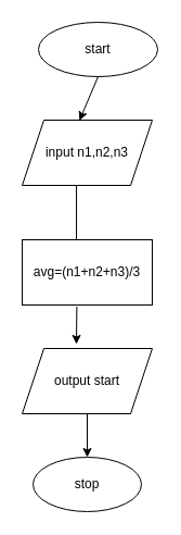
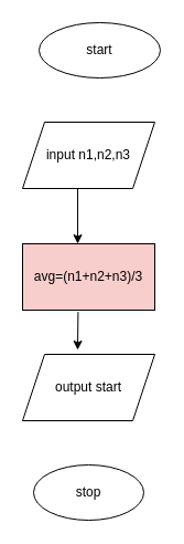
  <mxCell id="0" />
  <mxCell id="1" parent="0" />
  <mxCell id="2" value="start" style="ellipse;whiteSpace=wrap;html=1;" vertex="1" parent="1"><mxGeometry x="35" y="20" width="110" height="50" as="geometry" /></mxCell>
- <mxCell id="3" value="avg=(n1+n2+n3)/3" style="rounded=0;whiteSpace=wrap;html=1;" vertex="1" parent="1"><mxGeometry x="20" y="220" width="120" height="60" as="geometry" /></mxCell>
+ <mxCell id="3" value="avg=(n1+n2+n3)/3" style="rounded=0;whiteSpace=wrap;html=1;fillColor=#f8cecc;" vertex="1" parent="1"><mxGeometry x="20" y="220" width="120" height="60" as="geometry" /></mxCell>
  <mxCell id="4" value="input n1,n2,n3" style="shape=parallelogram;perimeter=parallelogramPerimeter;whiteSpace=wrap;html=1;fixedSize=1;" vertex="1" parent="1"><mxGeometry x="20" y="110" width="120" height="60" as="geometry" /></mxCell>
  <mxCell id="5" value="output start" style="shape=parallelogram;perimeter=parallelogramPerimeter;whiteSpace=wrap;html=1;fixedSize=1;" vertex="1" parent="1"><mxGeometry x="20" y="320" width="120" height="60" as="geometry" /></mxCell>
  <mxCell id="6" value="stop" style="ellipse;whiteSpace=wrap;html=1;" vertex="1" parent="1"><mxGeometry x="30" y="420" width="100" height="50" as="geometry" /></mxCell>
- <mxCell id="7" value="" style="endArrow=classic;html=1;rounded=0;exitX=0.5;exitY=1;exitDx=0;exitDy=0;entryX=0.44;entryY=0.007;entryDx=0;entryDy=0;entryPerimeter=0;" edge="1" parent="1" source="2" target="4"><mxGeometry width="50" height="50" relative="1" as="geometry"><mxPoint x="150" y="270" as="sourcePoint" /><mxPoint x="200" y="220" as="targetPoint" /></mxGeometry></mxCell>
- <mxCell id="8" value="" style="endArrow=none;html=1;rounded=0;exitX=0.417;exitY=1;exitDx=0;exitDy=0;exitPerimeter=0;entryX=0.417;entryY=0;entryDx=0;entryDy=0;entryPerimeter=0;" edge="1" parent="1" source="4" target="3"><mxGeometry width="50" height="50" relative="1" as="geometry"><mxPoint x="150" y="270" as="sourcePoint" /><mxPoint x="200" y="220" as="targetPoint" /></mxGeometry></mxCell>
+ <mxCell id="8" value="" style="endArrow=classic;html=1;rounded=0;exitX=0.417;exitY=1;exitDx=0;exitDy=0;exitPerimeter=0;entryX=0.417;entryY=0;entryDx=0;entryDy=0;entryPerimeter=0;" edge="1" parent="1" source="4" target="3"><mxGeometry width="50" height="50" relative="1" as="geometry"><mxPoint x="150" y="270" as="sourcePoint" /><mxPoint x="200" y="220" as="targetPoint" /></mxGeometry></mxCell>
  <mxCell id="9" value="" style="endArrow=classic;html=1;rounded=0;exitX=0.42;exitY=1.027;exitDx=0;exitDy=0;exitPerimeter=0;" edge="1" parent="1" source="3"><mxGeometry width="50" height="50" relative="1" as="geometry"><mxPoint x="150" y="270" as="sourcePoint" /><mxPoint x="70" y="316" as="targetPoint" /></mxGeometry></mxCell>
- <mxCell id="10" value="" style="endArrow=classic;html=1;rounded=0;exitX=0.5;exitY=1;exitDx=0;exitDy=0;entryX=0.5;entryY=0;entryDx=0;entryDy=0;" edge="1" parent="1" source="5" target="6"><mxGeometry width="50" height="50" relative="1" as="geometry"><mxPoint x="150" y="270" as="sourcePoint" /><mxPoint x="200" y="220" as="targetPoint" /></mxGeometry></mxCell>
